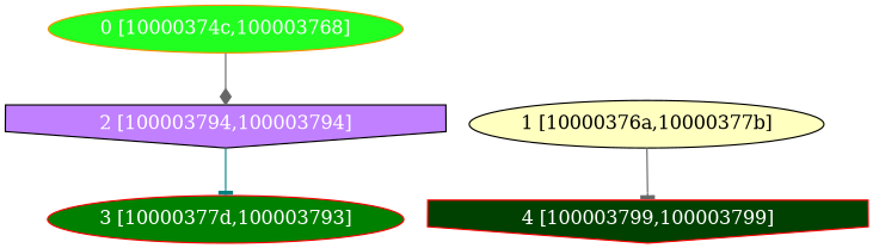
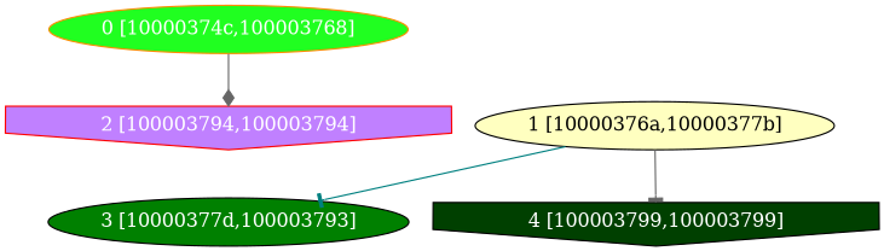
  digraph {
    node [color=black fontcolor="#ffffff" shape=oval style=filled]
    edge [arrowhead=tee color=gray40]
    n1 [color=darkorange fillcolor="#20FF20" label="0 [10000374c,100003768]"]
-   n2 [fillcolor="#C080FF" label="2 [100003794,100003794]" shape=invhouse]
+   n2 [color=red fillcolor="#C080FF" label="2 [100003794,100003794]" shape=invhouse]
    n3 [fillcolor="#FFFFC0" fontcolor="#000000" label="1 [10000376a,10000377b]"]
-   n4 [color=red fillcolor="#008000" label="3 [10000377d,100003793]"]
-   n5 [color=red fillcolor="#004000" label="4 [100003799,100003799]" shape=invhouse]
+   n4 [fillcolor="#008000" label="3 [10000377d,100003793]"]
+   n5 [fillcolor="#004000" label="4 [100003799,100003799]" shape=invhouse]
    n1 -> n2 [arrowhead=diamond]
-   n2 -> n4 [color=teal]
+   n3 -> n4 [color=teal]
    n3 -> n5
  }
